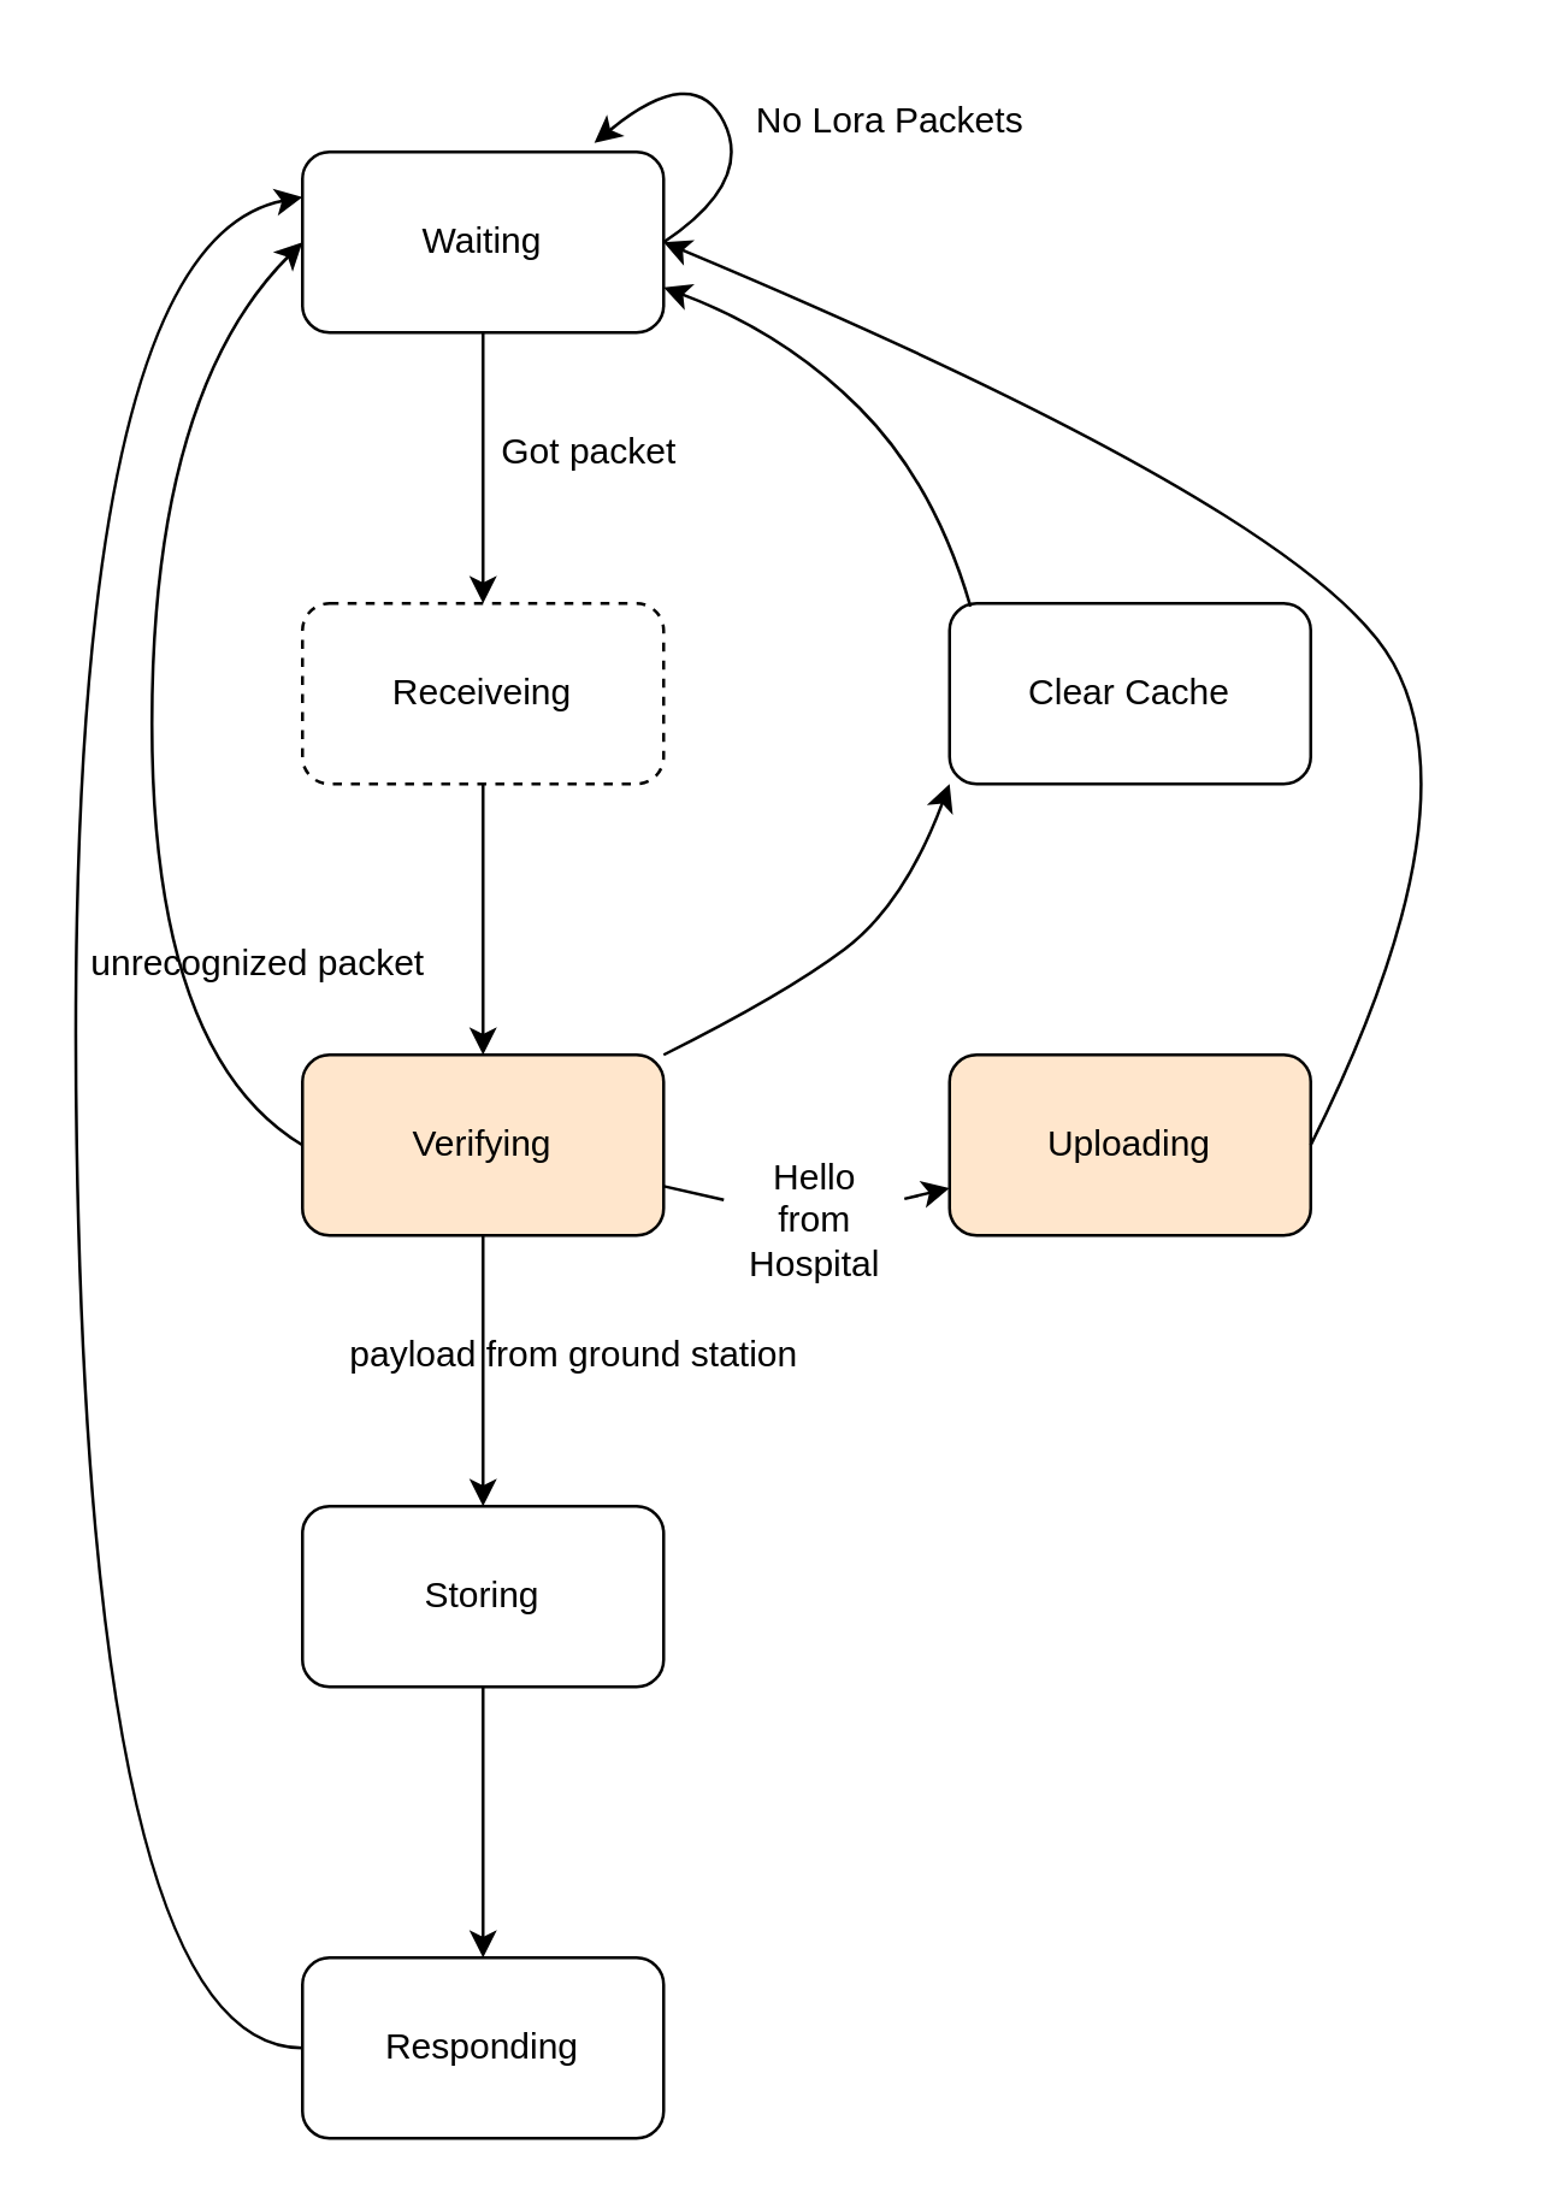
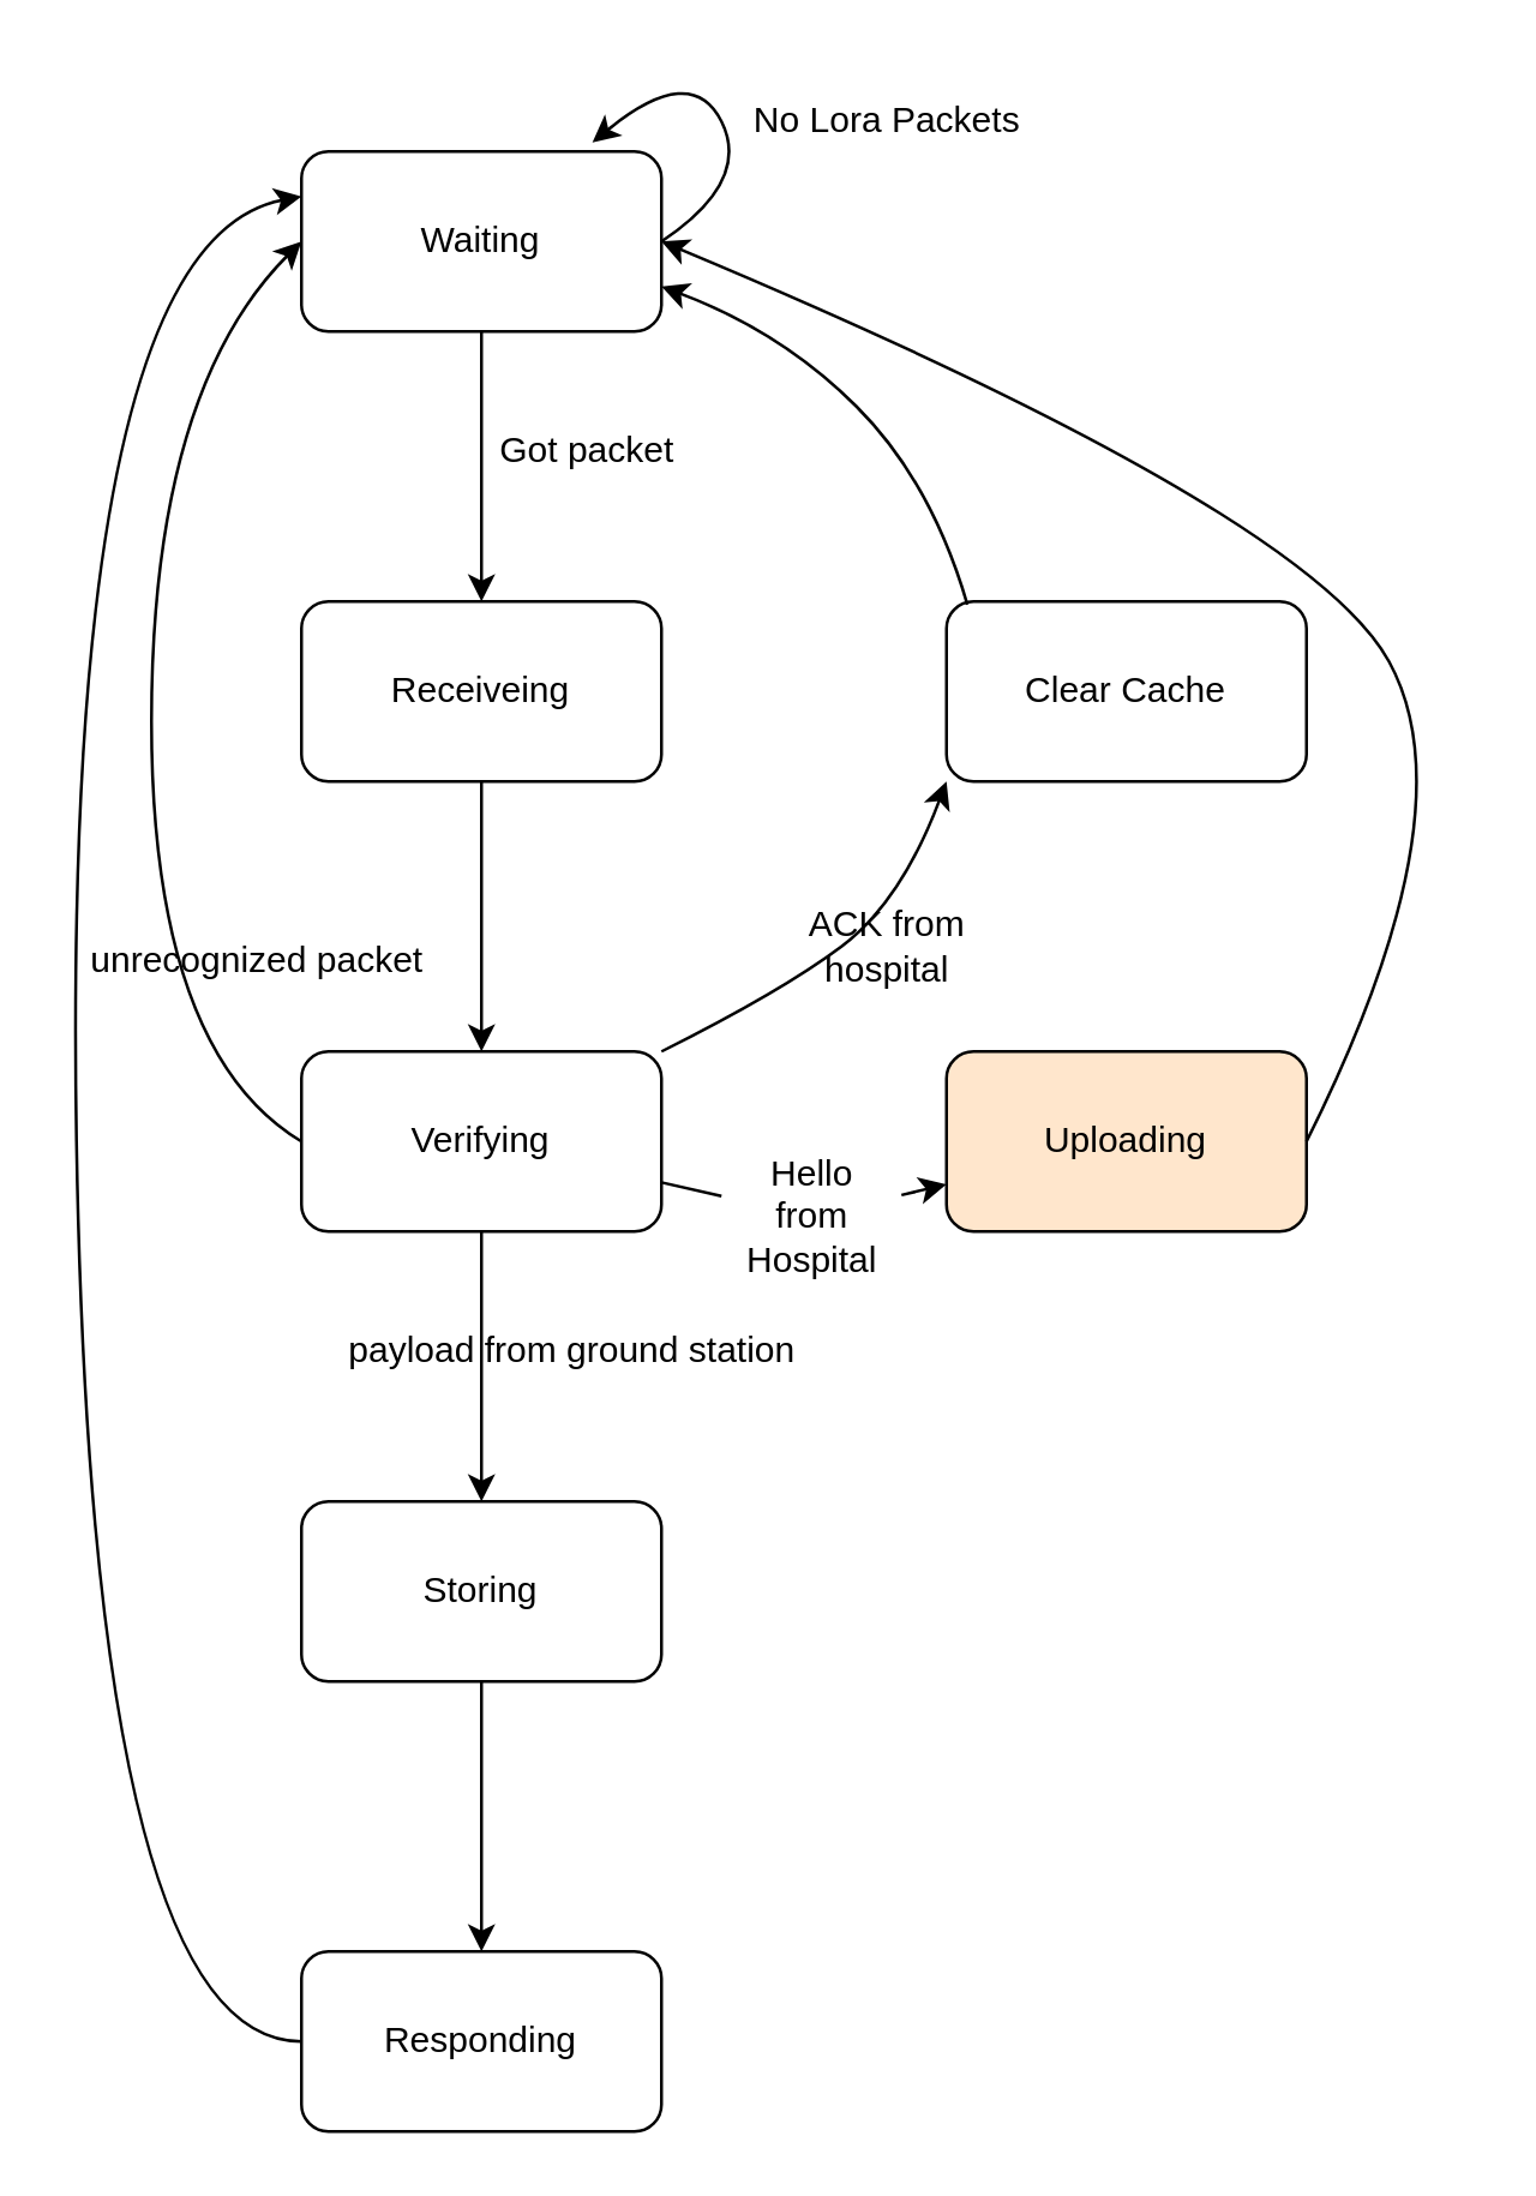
  <mxCell id="0" />
  <mxCell id="1" parent="0" />
  <mxCell id="2" value="Waiting" style="rounded=1;whiteSpace=wrap;html=1;" vertex="1" parent="1"><mxGeometry x="100" y="50" width="120" height="60" as="geometry" /></mxCell>
  <mxCell id="3" value="" style="edgeStyle=none;html=1;" edge="1" parent="1" source="4" target="7"><mxGeometry relative="1" as="geometry" /></mxCell>
- <mxCell id="4" value="Receiveing" style="rounded=1;whiteSpace=wrap;html=1;dashed=1;" vertex="1" parent="1"><mxGeometry x="100" y="200" width="120" height="60" as="geometry" /></mxCell>
+ <mxCell id="4" value="Receiveing" style="rounded=1;whiteSpace=wrap;html=1;" vertex="1" parent="1"><mxGeometry x="100" y="200" width="120" height="60" as="geometry" /></mxCell>
  <mxCell id="5" value="" style="edgeStyle=none;html=1;" edge="1" parent="1" source="7" target="10"><mxGeometry relative="1" as="geometry" /></mxCell>
  <mxCell id="6" value="" style="edgeStyle=none;html=1;startArrow=none;" edge="1" parent="1" source="19" target="8"><mxGeometry relative="1" as="geometry" /></mxCell>
- <mxCell id="7" value="Verifying" style="rounded=1;whiteSpace=wrap;html=1;fillColor=#ffe6cc;" vertex="1" parent="1"><mxGeometry x="100" y="350" width="120" height="60" as="geometry" /></mxCell>
+ <mxCell id="7" value="Verifying" style="rounded=1;whiteSpace=wrap;html=1;" vertex="1" parent="1"><mxGeometry x="100" y="350" width="120" height="60" as="geometry" /></mxCell>
  <mxCell id="8" value="Uploading" style="rounded=1;whiteSpace=wrap;html=1;fillColor=#ffe6cc;" vertex="1" parent="1"><mxGeometry x="315" y="350" width="120" height="60" as="geometry" /></mxCell>
  <mxCell id="9" value="" style="edgeStyle=none;html=1;" edge="1" parent="1" source="10" target="11"><mxGeometry relative="1" as="geometry" /></mxCell>
  <mxCell id="10" value="Storing" style="rounded=1;whiteSpace=wrap;html=1;" vertex="1" parent="1"><mxGeometry x="100" y="500" width="120" height="60" as="geometry" /></mxCell>
  <mxCell id="11" value="Responding" style="rounded=1;whiteSpace=wrap;html=1;" vertex="1" parent="1"><mxGeometry x="100" y="650" width="120" height="60" as="geometry" /></mxCell>
  <mxCell id="12" value="" style="curved=1;endArrow=classic;html=1;entryX=0.808;entryY=-0.05;entryDx=0;entryDy=0;entryPerimeter=0;" edge="1" parent="1" target="2"><mxGeometry width="50" height="50" relative="1" as="geometry"><mxPoint x="220" y="80" as="sourcePoint" /><mxPoint x="270" y="30" as="targetPoint" /><Array as="points"><mxPoint x="250" y="60" /><mxPoint x="230" y="20" /></Array></mxGeometry></mxCell>
  <mxCell id="13" value="No Lora Packets" style="text;html=1;align=center;verticalAlign=middle;resizable=0;points=[];autosize=1;strokeColor=none;fillColor=none;" vertex="1" parent="1"><mxGeometry x="245" y="30" width="100" height="20" as="geometry" /></mxCell>
  <mxCell id="14" value="" style="endArrow=classic;html=1;exitX=0.5;exitY=1;exitDx=0;exitDy=0;entryX=0.5;entryY=0;entryDx=0;entryDy=0;" edge="1" parent="1" source="2" target="4"><mxGeometry width="50" height="50" relative="1" as="geometry"><mxPoint x="230" y="460" as="sourcePoint" /><mxPoint x="280" y="410" as="targetPoint" /></mxGeometry></mxCell>
  <mxCell id="15" value="Got packet" style="text;html=1;align=center;verticalAlign=middle;resizable=0;points=[];autosize=1;strokeColor=none;fillColor=none;" vertex="1" parent="1"><mxGeometry x="160" y="140" width="70" height="20" as="geometry" /></mxCell>
  <mxCell id="16" value="" style="curved=1;endArrow=classic;html=1;entryX=0;entryY=0.5;entryDx=0;entryDy=0;" edge="1" parent="1" target="2"><mxGeometry width="50" height="50" relative="1" as="geometry"><mxPoint x="100" y="380" as="sourcePoint" /><mxPoint x="150" y="330" as="targetPoint" /><Array as="points"><mxPoint x="50" y="350" /><mxPoint x="50" y="130" /></Array></mxGeometry></mxCell>
  <mxCell id="17" value="unrecognized packet" style="text;html=1;align=center;verticalAlign=middle;resizable=0;points=[];autosize=1;strokeColor=none;fillColor=none;" vertex="1" parent="1"><mxGeometry x="20" y="310" width="130" height="20" as="geometry" /></mxCell>
  <mxCell id="18" value="payload from ground station" style="text;html=1;align=center;verticalAlign=middle;resizable=0;points=[];autosize=1;strokeColor=none;fillColor=none;" vertex="1" parent="1"><mxGeometry x="110" y="440" width="160" height="20" as="geometry" /></mxCell>
  <mxCell id="19" value="Hello&lt;br&gt;from&lt;br&gt;Hospital" style="text;html=1;align=center;verticalAlign=middle;resizable=0;points=[];autosize=1;strokeColor=none;fillColor=none;" vertex="1" parent="1"><mxGeometry x="240" y="380" width="60" height="50" as="geometry" /></mxCell>
  <mxCell id="20" value="" style="edgeStyle=none;html=1;endArrow=none;" edge="1" parent="1" source="7" target="19"><mxGeometry relative="1" as="geometry"><mxPoint x="220" y="380" as="sourcePoint" /><mxPoint x="315" y="380" as="targetPoint" /></mxGeometry></mxCell>
  <mxCell id="21" value="" style="curved=1;endArrow=classic;html=1;entryX=0;entryY=1;entryDx=0;entryDy=0;" edge="1" parent="1" target="23"><mxGeometry width="50" height="50" relative="1" as="geometry"><mxPoint x="220" y="350" as="sourcePoint" /><mxPoint x="310" y="220" as="targetPoint" /><Array as="points"><mxPoint x="260" y="330" /><mxPoint x="300" y="300" /></Array></mxGeometry></mxCell>
+ <mxCell id="22" value="ACK from&lt;br&gt;hospital" style="text;html=1;align=center;verticalAlign=middle;resizable=0;points=[];autosize=1;strokeColor=none;fillColor=none;" vertex="1" parent="1"><mxGeometry x="260" y="300" width="70" height="30" as="geometry" /></mxCell>
  <mxCell id="23" value="Clear Cache" style="rounded=1;whiteSpace=wrap;html=1;" vertex="1" parent="1"><mxGeometry x="315" y="200" width="120" height="60" as="geometry" /></mxCell>
  <mxCell id="24" value="" style="curved=1;endArrow=classic;html=1;entryX=1;entryY=0.75;entryDx=0;entryDy=0;exitX=0.058;exitY=0.017;exitDx=0;exitDy=0;exitPerimeter=0;" edge="1" parent="1" source="23" target="2"><mxGeometry width="50" height="50" relative="1" as="geometry"><mxPoint x="315" y="200" as="sourcePoint" /><mxPoint x="365" y="150" as="targetPoint" /><Array as="points"><mxPoint x="310" y="160" /><mxPoint x="260" y="110" /></Array></mxGeometry></mxCell>
  <mxCell id="25" value="" style="curved=1;endArrow=classic;html=1;entryX=1;entryY=0.5;entryDx=0;entryDy=0;" edge="1" parent="1" target="2"><mxGeometry width="50" height="50" relative="1" as="geometry"><mxPoint x="435" y="380" as="sourcePoint" /><mxPoint x="485" y="330" as="targetPoint" /><Array as="points"><mxPoint x="490" y="270" /><mxPoint x="435" y="170" /></Array></mxGeometry></mxCell>
  <mxCell id="26" value="" style="curved=1;endArrow=classic;html=1;entryX=0;entryY=0.25;entryDx=0;entryDy=0;" edge="1" parent="1" target="2"><mxGeometry width="50" height="50" relative="1" as="geometry"><mxPoint x="100" y="680" as="sourcePoint" /><mxPoint x="50" y="70" as="targetPoint" /><Array as="points"><mxPoint x="30" y="680" /><mxPoint x="20" y="80" /></Array></mxGeometry></mxCell>
